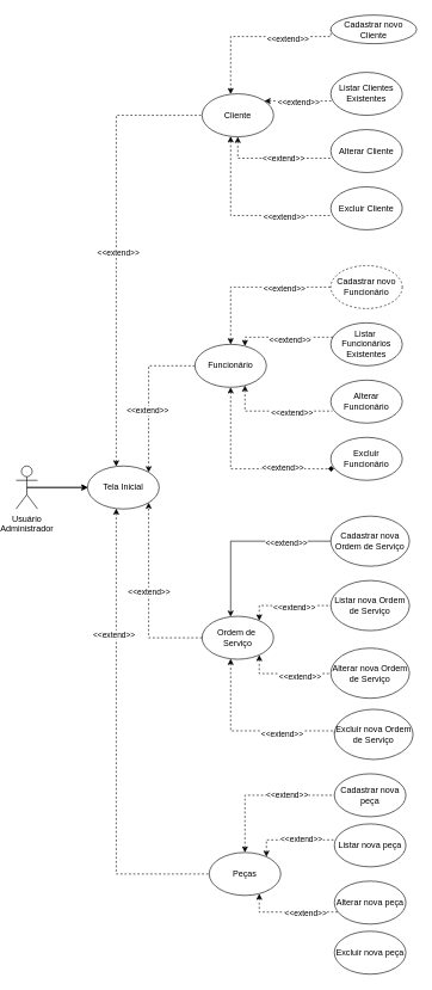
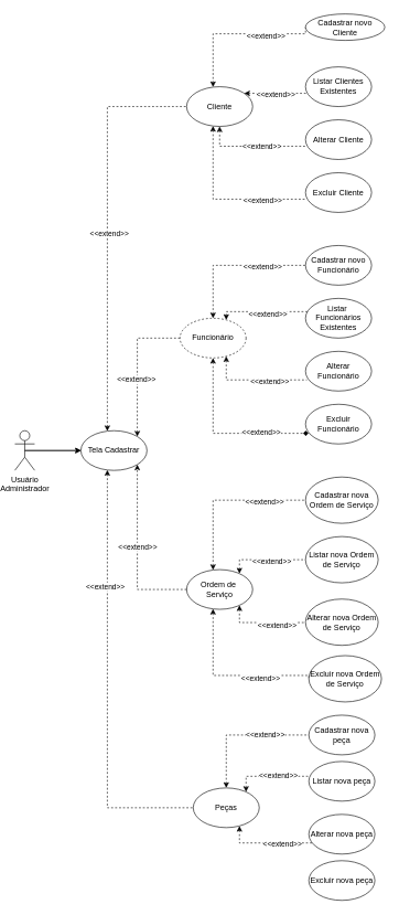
  <mxCell id="0" />
  <mxCell id="1" parent="0" />
  <mxCell id="2" style="edgeStyle=orthogonalEdgeStyle;rounded=0;orthogonalLoop=1;jettySize=auto;html=1;exitX=0.5;exitY=0.5;exitDx=0;exitDy=0;exitPerimeter=0;entryX=0;entryY=0.5;entryDx=0;entryDy=0;" edge="1" parent="1" source="4" target="9"><mxGeometry relative="1" as="geometry" /></mxCell>
  <mxCell id="3" style="edgeStyle=orthogonalEdgeStyle;rounded=0;orthogonalLoop=1;jettySize=auto;html=1;exitX=0.5;exitY=0.5;exitDx=0;exitDy=0;exitPerimeter=0;entryX=0;entryY=0.5;entryDx=0;entryDy=0;" edge="1" parent="1" source="4" target="9"><mxGeometry relative="1" as="geometry" /></mxCell>
  <mxCell id="4" value="Usuário&lt;div&gt;Administrador&lt;/div&gt;&lt;div&gt;&lt;br&gt;&lt;/div&gt;" style="shape=umlActor;verticalLabelPosition=bottom;verticalAlign=top;html=1;outlineConnect=0;" vertex="1" parent="1"><mxGeometry x="20" y="650" width="30" height="60" as="geometry" /></mxCell>
  <mxCell id="5" style="edgeStyle=orthogonalEdgeStyle;rounded=0;orthogonalLoop=1;jettySize=auto;html=1;entryX=0;entryY=0.5;entryDx=0;entryDy=0;endArrow=none;startFill=1;startArrow=classic;dashed=1;" edge="1" parent="1" source="9" target="34"><mxGeometry relative="1" as="geometry"><Array as="points"><mxPoint x="160" y="160" /></Array></mxGeometry></mxCell>
  <mxCell id="6" value="&amp;lt;&amp;lt;extend&amp;gt;&amp;gt;" style="edgeLabel;html=1;align=center;verticalAlign=middle;resizable=0;points=[];" connectable="0" vertex="1" parent="5"><mxGeometry x="-0.022" y="-2" relative="1" as="geometry"><mxPoint as="offset" /></mxGeometry></mxCell>
  <mxCell id="7" style="edgeStyle=orthogonalEdgeStyle;rounded=0;orthogonalLoop=1;jettySize=auto;html=1;endArrow=none;startFill=1;startArrow=classic;dashed=1;" edge="1" parent="1" source="9" target="28"><mxGeometry relative="1" as="geometry"><Array as="points"><mxPoint x="160" y="1220" /></Array></mxGeometry></mxCell>
  <mxCell id="8" value="&amp;lt;&amp;lt;extend&amp;gt;&amp;gt;" style="edgeLabel;html=1;align=center;verticalAlign=middle;resizable=0;points=[];" connectable="0" vertex="1" parent="7"><mxGeometry x="-0.45" y="-4" relative="1" as="geometry"><mxPoint as="offset" /></mxGeometry></mxCell>
- <mxCell id="9" value="Tela Inicial" style="ellipse;whiteSpace=wrap;html=1;" vertex="1" parent="1"><mxGeometry x="120" y="650" width="100" height="60" as="geometry" /></mxCell>
+ <mxCell id="9" value="Tela Cadastrar" style="ellipse;whiteSpace=wrap;html=1;" vertex="1" parent="1"><mxGeometry x="120" y="650" width="100" height="60" as="geometry" /></mxCell>
  <mxCell id="10" style="edgeStyle=orthogonalEdgeStyle;rounded=0;orthogonalLoop=1;jettySize=auto;html=1;entryX=1;entryY=0;entryDx=0;entryDy=0;endArrow=classic;startFill=0;startArrow=none;dashed=1;endFill=1;" edge="1" parent="1" source="16" target="9"><mxGeometry relative="1" as="geometry" /></mxCell>
  <mxCell id="11" value="&amp;lt;&amp;lt;extend&amp;gt;&amp;gt;" style="edgeLabel;html=1;align=center;verticalAlign=middle;resizable=0;points=[];" connectable="0" vertex="1" parent="10"><mxGeometry x="0.186" y="-2" relative="1" as="geometry"><mxPoint as="offset" /></mxGeometry></mxCell>
  <mxCell id="12" style="edgeStyle=orthogonalEdgeStyle;rounded=0;orthogonalLoop=1;jettySize=auto;html=1;entryX=0;entryY=0.5;entryDx=0;entryDy=0;startArrow=classic;startFill=1;endArrow=none;dashed=1;" edge="1" parent="1" source="16" target="38"><mxGeometry relative="1" as="geometry"><Array as="points"><mxPoint x="320" y="400" /></Array></mxGeometry></mxCell>
  <mxCell id="13" value="&amp;lt;&amp;lt;extend&amp;gt;&amp;gt;" style="edgeLabel;html=1;align=center;verticalAlign=middle;resizable=0;points=[];" connectable="0" vertex="1" parent="12"><mxGeometry x="0.4" y="-1" relative="1" as="geometry"><mxPoint as="offset" /></mxGeometry></mxCell>
  <mxCell id="14" style="edgeStyle=orthogonalEdgeStyle;rounded=0;orthogonalLoop=1;jettySize=auto;html=1;endArrow=none;startFill=1;startArrow=classic;dashed=1;" edge="1" parent="1" source="16" target="44"><mxGeometry relative="1" as="geometry"><Array as="points"><mxPoint x="340" y="470" /></Array></mxGeometry></mxCell>
  <mxCell id="15" value="&amp;lt;&amp;lt;extend&amp;gt;&amp;gt;" style="edgeLabel;html=1;align=center;verticalAlign=middle;resizable=0;points=[];" connectable="0" vertex="1" parent="14"><mxGeometry x="0.101" y="-3" relative="1" as="geometry"><mxPoint as="offset" /></mxGeometry></mxCell>
- <mxCell id="16" value="Funcionário" style="ellipse;whiteSpace=wrap;html=1;" vertex="1" parent="1"><mxGeometry x="270" y="480" width="100" height="60" as="geometry" /></mxCell>
+ <mxCell id="16" value="Funcionário" style="ellipse;whiteSpace=wrap;html=1;dashed=1;" vertex="1" parent="1"><mxGeometry x="270" y="480" width="100" height="60" as="geometry" /></mxCell>
  <mxCell id="17" style="edgeStyle=orthogonalEdgeStyle;rounded=0;orthogonalLoop=1;jettySize=auto;html=1;entryX=0;entryY=0.5;entryDx=0;entryDy=0;endArrow=none;startFill=1;startArrow=classic;dashed=1;" edge="1" parent="1" source="25" target="49"><mxGeometry relative="1" as="geometry"><Array as="points"><mxPoint x="320" y="1020" /><mxPoint x="465" y="1020" /></Array></mxGeometry></mxCell>
  <mxCell id="18" value="&amp;lt;&amp;lt;extend&amp;gt;&amp;gt;" style="edgeLabel;html=1;align=center;verticalAlign=middle;resizable=0;points=[];" connectable="0" vertex="1" parent="17"><mxGeometry x="0.369" y="-4" relative="1" as="geometry"><mxPoint as="offset" /></mxGeometry></mxCell>
- <mxCell id="19" style="edgeStyle=orthogonalEdgeStyle;rounded=0;orthogonalLoop=1;jettySize=auto;html=1;entryX=0;entryY=0.5;entryDx=0;entryDy=0;endArrow=none;startFill=1;startArrow=classic;dashed=0;" edge="1" parent="1" source="25" target="39"><mxGeometry relative="1" as="geometry"><Array as="points"><mxPoint x="320" y="755" /></Array></mxGeometry></mxCell>
+ <mxCell id="19" style="edgeStyle=orthogonalEdgeStyle;rounded=0;orthogonalLoop=1;jettySize=auto;html=1;entryX=0;entryY=0.5;entryDx=0;entryDy=0;endArrow=none;startFill=1;startArrow=classic;dashed=1;" edge="1" parent="1" source="25" target="39"><mxGeometry relative="1" as="geometry"><Array as="points"><mxPoint x="320" y="755" /></Array></mxGeometry></mxCell>
  <mxCell id="20" value="&amp;lt;&amp;lt;extend&amp;gt;&amp;gt;" style="edgeLabel;html=1;align=center;verticalAlign=middle;resizable=0;points=[];" connectable="0" vertex="1" parent="19"><mxGeometry x="0.487" y="-2" relative="1" as="geometry"><mxPoint as="offset" /></mxGeometry></mxCell>
  <mxCell id="21" style="edgeStyle=orthogonalEdgeStyle;rounded=0;orthogonalLoop=1;jettySize=auto;html=1;entryX=0;entryY=0.5;entryDx=0;entryDy=0;endArrow=none;startFill=1;startArrow=classic;dashed=1;" edge="1" parent="1" source="25" target="47"><mxGeometry relative="1" as="geometry"><Array as="points"><mxPoint x="360" y="845" /></Array></mxGeometry></mxCell>
  <mxCell id="22" value="&amp;lt;&amp;lt;extend&amp;gt;&amp;gt;" style="edgeLabel;html=1;align=center;verticalAlign=middle;resizable=0;points=[];" connectable="0" vertex="1" parent="21"><mxGeometry x="0.141" y="-2" relative="1" as="geometry"><mxPoint as="offset" /></mxGeometry></mxCell>
  <mxCell id="23" style="edgeStyle=orthogonalEdgeStyle;rounded=0;orthogonalLoop=1;jettySize=auto;html=1;endArrow=none;startFill=1;startArrow=classic;dashed=1;" edge="1" parent="1" source="25" target="48"><mxGeometry relative="1" as="geometry"><Array as="points"><mxPoint x="360" y="940" /></Array></mxGeometry></mxCell>
  <mxCell id="24" value="&amp;lt;&amp;lt;extend&amp;gt;&amp;gt;" style="edgeLabel;html=1;align=center;verticalAlign=middle;resizable=0;points=[];" connectable="0" vertex="1" parent="23"><mxGeometry x="0.301" y="-3" relative="1" as="geometry"><mxPoint as="offset" /></mxGeometry></mxCell>
  <mxCell id="25" value="Ordem de&amp;nbsp;&lt;div&gt;Serviço&lt;/div&gt;" style="ellipse;whiteSpace=wrap;html=1;" vertex="1" parent="1"><mxGeometry x="280" y="860" width="100" height="60" as="geometry" /></mxCell>
  <mxCell id="26" style="edgeStyle=orthogonalEdgeStyle;rounded=0;orthogonalLoop=1;jettySize=auto;html=1;entryX=0;entryY=0.5;entryDx=0;entryDy=0;endArrow=none;startFill=1;startArrow=classic;dashed=1;" edge="1" parent="1" source="28" target="40"><mxGeometry relative="1" as="geometry"><Array as="points"><mxPoint x="340" y="1110" /></Array></mxGeometry></mxCell>
  <mxCell id="27" value="&amp;lt;&amp;lt;extend&amp;gt;&amp;gt;" style="edgeLabel;html=1;align=center;verticalAlign=middle;resizable=0;points=[];" connectable="0" vertex="1" parent="26"><mxGeometry x="0.346" y="1" relative="1" as="geometry"><mxPoint as="offset" /></mxGeometry></mxCell>
  <mxCell id="28" value="Peças" style="ellipse;whiteSpace=wrap;html=1;" vertex="1" parent="1"><mxGeometry x="290" y="1190" width="100" height="60" as="geometry" /></mxCell>
  <mxCell id="29" style="edgeStyle=orthogonalEdgeStyle;rounded=0;orthogonalLoop=1;jettySize=auto;html=1;entryX=0;entryY=0.5;entryDx=0;entryDy=0;endArrow=none;startFill=1;startArrow=classic;dashed=1;" edge="1" parent="1" source="34" target="37"><mxGeometry relative="1" as="geometry"><Array as="points"><mxPoint x="320" y="50" /></Array></mxGeometry></mxCell>
  <mxCell id="30" value="&amp;lt;&amp;lt;extend&amp;gt;&amp;gt;" style="edgeLabel;html=1;align=center;verticalAlign=middle;resizable=0;points=[];" connectable="0" vertex="1" parent="29"><mxGeometry x="0.384" y="-3" relative="1" as="geometry"><mxPoint as="offset" /></mxGeometry></mxCell>
  <mxCell id="31" style="edgeStyle=orthogonalEdgeStyle;rounded=0;orthogonalLoop=1;jettySize=auto;html=1;endArrow=none;startFill=1;startArrow=classic;dashed=1;" edge="1" parent="1" source="34" target="41"><mxGeometry relative="1" as="geometry"><Array as="points"><mxPoint x="420" y="140" /><mxPoint x="420" y="140" /></Array></mxGeometry></mxCell>
  <mxCell id="32" value="&lt;span style=&quot;color: rgba(0, 0, 0, 0); font-family: monospace; font-size: 0px; text-align: start; background-color: rgb(236, 236, 236);&quot;&gt;%3CmxGraphModel%3E%3Croot%3E%3CmxCell%20id%3D%220%22%2F%3E%3CmxCell%20id%3D%221%22%20parent%3D%220%22%2F%3E%3CmxCell%20id%3D%222%22%20value%3D%22%26amp%3Blt%3B%26amp%3Blt%3Bextend%26amp%3Bgt%3B%26amp%3Bgt%3B%22%20style%3D%22edgeLabel%3Bhtml%3D1%3Balign%3Dcenter%3BverticalAlign%3Dmiddle%3Bresizable%3D0%3Bpoints%3D%5B%5D%3B%22%20vertex%3D%221%22%20connectable%3D%220%22%20parent%3D%221%22%3E%3CmxGeometry%20x%3D%22392.394%22%20y%3D%22-337%22%20as%3D%22geometry%22%2F%3E%3C%2FmxCell%3E%3C%2Froot%3E%3C%2FmxGraphModel%3E&lt;/span&gt;" style="edgeLabel;html=1;align=center;verticalAlign=middle;resizable=0;points=[];" connectable="0" vertex="1" parent="31"><mxGeometry x="0.208" relative="1" as="geometry"><mxPoint as="offset" /></mxGeometry></mxCell>
  <mxCell id="33" value="&amp;lt;&amp;lt;extend&amp;gt;&amp;gt;" style="edgeLabel;html=1;align=center;verticalAlign=middle;resizable=0;points=[];" connectable="0" vertex="1" parent="31"><mxGeometry x="-0.022" y="-1" relative="1" as="geometry"><mxPoint as="offset" /></mxGeometry></mxCell>
  <mxCell id="34" value="Cliente" style="ellipse;whiteSpace=wrap;html=1;" vertex="1" parent="1"><mxGeometry x="280" y="130" width="100" height="60" as="geometry" /></mxCell>
  <mxCell id="35" style="edgeStyle=orthogonalEdgeStyle;rounded=0;orthogonalLoop=1;jettySize=auto;html=1;endArrow=classic;startFill=0;startArrow=none;entryX=1;entryY=1;entryDx=0;entryDy=0;dashed=1;endFill=1;" edge="1" parent="1" source="25" target="9"><mxGeometry relative="1" as="geometry"><mxPoint x="200" y="710" as="targetPoint" /><Array as="points"><mxPoint x="205" y="890" /></Array></mxGeometry></mxCell>
  <mxCell id="36" value="&amp;lt;&amp;lt;extend&amp;gt;&amp;gt;" style="edgeLabel;html=1;align=center;verticalAlign=middle;resizable=0;points=[];" connectable="0" vertex="1" parent="35"><mxGeometry x="0.054" relative="1" as="geometry"><mxPoint as="offset" /></mxGeometry></mxCell>
  <mxCell id="37" value="Cadastrar novo Cliente" style="ellipse;whiteSpace=wrap;html=1;" vertex="1" parent="1"><mxGeometry x="460" y="20" width="120" height="40" as="geometry" /></mxCell>
- <mxCell id="38" value="Cadastrar novo Funcionário" style="ellipse;whiteSpace=wrap;html=1;dashed=1;" vertex="1" parent="1"><mxGeometry x="460" y="370" width="100" height="60" as="geometry" /></mxCell>
+ <mxCell id="38" value="Cadastrar novo Funcionário" style="ellipse;whiteSpace=wrap;html=1;" vertex="1" parent="1"><mxGeometry x="460" y="370" width="100" height="60" as="geometry" /></mxCell>
  <mxCell id="39" value="Cadastrar nova Ordem de Serviço" style="ellipse;whiteSpace=wrap;html=1;" vertex="1" parent="1"><mxGeometry x="460" y="720" width="110" height="70" as="geometry" /></mxCell>
  <mxCell id="40" value="Cadastrar nova peça" style="ellipse;whiteSpace=wrap;html=1;" vertex="1" parent="1"><mxGeometry x="465" y="1080" width="100" height="60" as="geometry" /></mxCell>
  <mxCell id="41" value="Listar Clientes&lt;div&gt;Existentes&lt;/div&gt;" style="ellipse;whiteSpace=wrap;html=1;" vertex="1" parent="1"><mxGeometry x="460" y="100" width="100" height="60" as="geometry" /></mxCell>
  <mxCell id="42" value="Alterar Cliente" style="ellipse;whiteSpace=wrap;html=1;" vertex="1" parent="1"><mxGeometry x="460" y="180" width="100" height="60" as="geometry" /></mxCell>
  <mxCell id="43" value="Excluir Cliente" style="ellipse;whiteSpace=wrap;html=1;" vertex="1" parent="1"><mxGeometry x="460" y="260" width="100" height="60" as="geometry" /></mxCell>
  <mxCell id="44" value="Listar&amp;nbsp;&lt;div&gt;Funcionários&lt;/div&gt;&lt;div&gt;Existentes&lt;/div&gt;" style="ellipse;whiteSpace=wrap;html=1;" vertex="1" parent="1"><mxGeometry x="460" y="450" width="100" height="60" as="geometry" /></mxCell>
  <mxCell id="45" value="Alterar Funcionário" style="ellipse;whiteSpace=wrap;html=1;" vertex="1" parent="1"><mxGeometry x="460" y="530" width="100" height="60" as="geometry" /></mxCell>
  <mxCell id="46" value="Excluir Funcionário" style="ellipse;whiteSpace=wrap;html=1;" vertex="1" parent="1"><mxGeometry x="460" y="610" width="100" height="60" as="geometry" /></mxCell>
  <mxCell id="47" value="Listar nova Ordem de Serviço" style="ellipse;whiteSpace=wrap;html=1;" vertex="1" parent="1"><mxGeometry x="460" y="810" width="110" height="70" as="geometry" /></mxCell>
  <mxCell id="48" value="Alterar nova Ordem de Serviço" style="ellipse;whiteSpace=wrap;html=1;" vertex="1" parent="1"><mxGeometry x="460" y="904.5" width="110" height="70" as="geometry" /></mxCell>
  <mxCell id="49" value="Excluir nova Ordem de Serviço" style="ellipse;whiteSpace=wrap;html=1;" vertex="1" parent="1"><mxGeometry x="465" y="990" width="110" height="70" as="geometry" /></mxCell>
  <mxCell id="50" value="Listar nova peça" style="ellipse;whiteSpace=wrap;html=1;" vertex="1" parent="1"><mxGeometry x="465" y="1150" width="100" height="60" as="geometry" /></mxCell>
  <mxCell id="51" value="Alterar nova peça" style="ellipse;whiteSpace=wrap;html=1;" vertex="1" parent="1"><mxGeometry x="465" y="1230" width="100" height="60" as="geometry" /></mxCell>
  <mxCell id="52" value="Excluir nova peça" style="ellipse;whiteSpace=wrap;html=1;" vertex="1" parent="1"><mxGeometry x="465" y="1300" width="100" height="60" as="geometry" /></mxCell>
  <mxCell id="53" style="edgeStyle=orthogonalEdgeStyle;rounded=0;orthogonalLoop=1;jettySize=auto;html=1;entryX=0.076;entryY=0.72;entryDx=0;entryDy=0;entryPerimeter=0;endArrow=none;startFill=1;startArrow=classic;dashed=1;" edge="1" parent="1" source="28" target="51"><mxGeometry relative="1" as="geometry"><Array as="points"><mxPoint x="360" y="1273" /></Array></mxGeometry></mxCell>
  <mxCell id="54" value="&amp;lt;&amp;lt;extend&amp;gt;&amp;gt;" style="edgeLabel;html=1;align=center;verticalAlign=middle;resizable=0;points=[];" connectable="0" vertex="1" parent="53"><mxGeometry x="0.297" y="-1" relative="1" as="geometry"><mxPoint as="offset" /></mxGeometry></mxCell>
  <mxCell id="55" style="edgeStyle=orthogonalEdgeStyle;rounded=0;orthogonalLoop=1;jettySize=auto;html=1;entryX=0.012;entryY=0.373;entryDx=0;entryDy=0;entryPerimeter=0;endArrow=none;startFill=1;startArrow=classic;dashed=1;" edge="1" parent="1" source="28" target="50"><mxGeometry relative="1" as="geometry"><Array as="points"><mxPoint x="370" y="1172" /></Array></mxGeometry></mxCell>
  <mxCell id="56" value="&amp;lt;&amp;lt;extend&amp;gt;&amp;gt;" style="edgeLabel;html=1;align=center;verticalAlign=middle;resizable=0;points=[];" connectable="0" vertex="1" parent="55"><mxGeometry x="0.195" y="1" relative="1" as="geometry"><mxPoint as="offset" /></mxGeometry></mxCell>
  <mxCell id="57" style="edgeStyle=orthogonalEdgeStyle;rounded=0;orthogonalLoop=1;jettySize=auto;html=1;entryX=0.046;entryY=0.733;entryDx=0;entryDy=0;entryPerimeter=0;endArrow=diamond;startFill=1;startArrow=classic;dashed=1;" edge="1" parent="1" source="16" target="46"><mxGeometry relative="1" as="geometry"><Array as="points"><mxPoint x="320" y="654" /></Array></mxGeometry></mxCell>
  <mxCell id="58" value="&amp;lt;&amp;lt;extend&amp;gt;&amp;gt;" style="edgeLabel;html=1;align=center;verticalAlign=middle;resizable=0;points=[];" connectable="0" vertex="1" parent="57"><mxGeometry x="0.446" y="1" relative="1" as="geometry"><mxPoint as="offset" /></mxGeometry></mxCell>
  <mxCell id="59" style="edgeStyle=orthogonalEdgeStyle;rounded=0;orthogonalLoop=1;jettySize=auto;html=1;entryX=0.022;entryY=0.72;entryDx=0;entryDy=0;entryPerimeter=0;endArrow=none;startFill=1;startArrow=classic;dashed=1;" edge="1" parent="1" source="16" target="45"><mxGeometry relative="1" as="geometry"><Array as="points"><mxPoint x="340" y="573" /></Array></mxGeometry></mxCell>
  <mxCell id="60" value="&amp;lt;&amp;lt;extend&amp;gt;&amp;gt;" style="edgeLabel;html=1;align=center;verticalAlign=middle;resizable=0;points=[];" connectable="0" vertex="1" parent="59"><mxGeometry x="0.276" y="-2" relative="1" as="geometry"><mxPoint as="offset" /></mxGeometry></mxCell>
  <mxCell id="61" style="edgeStyle=orthogonalEdgeStyle;rounded=0;orthogonalLoop=1;jettySize=auto;html=1;entryX=0;entryY=0.667;entryDx=0;entryDy=0;entryPerimeter=0;startArrow=classic;startFill=1;endArrow=none;dashed=1;" edge="1" parent="1" source="34" target="43"><mxGeometry relative="1" as="geometry"><Array as="points"><mxPoint x="320" y="300" /></Array></mxGeometry></mxCell>
  <mxCell id="62" value="&amp;lt;&amp;lt;extend&amp;gt;&amp;gt;" style="edgeLabel;html=1;align=center;verticalAlign=middle;resizable=0;points=[];" connectable="0" vertex="1" parent="61"><mxGeometry x="0.473" y="-1" relative="1" as="geometry"><mxPoint as="offset" /></mxGeometry></mxCell>
  <mxCell id="63" style="edgeStyle=orthogonalEdgeStyle;rounded=0;orthogonalLoop=1;jettySize=auto;html=1;entryX=0;entryY=0.667;entryDx=0;entryDy=0;entryPerimeter=0;endArrow=none;startFill=1;startArrow=classic;dashed=1;" edge="1" parent="1" source="34" target="42"><mxGeometry relative="1" as="geometry"><Array as="points"><mxPoint x="330" y="220" /></Array></mxGeometry></mxCell>
  <mxCell id="64" value="&amp;lt;&amp;lt;extend&amp;gt;&amp;gt;" style="edgeLabel;html=1;align=center;verticalAlign=middle;resizable=0;points=[];" connectable="0" vertex="1" parent="63"><mxGeometry x="0.175" relative="1" as="geometry"><mxPoint as="offset" /></mxGeometry></mxCell>
